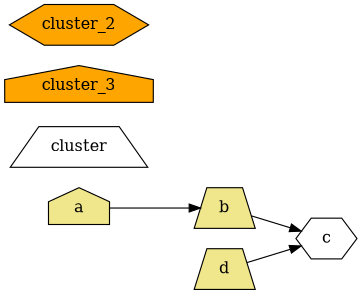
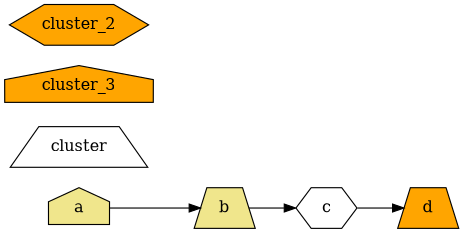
  digraph {
    rankdir=LR
    node [fillcolor=khaki shape=trapezium style=filled]
    a [shape=house]
    b
    c [fillcolor=white shape=hexagon]
-   d
+   d [fillcolor=orange]
    cluster [fillcolor=white]
    n6 [fillcolor=orange label=cluster_3 shape=house]
    n7 [fillcolor=orange label=cluster_2 shape=hexagon]
    subgraph sub_1 {
      label="Subgraph A"
      a
      b
      c
      d
    }
    subgraph sub_2 {
      label="Subgraph B"
      a
      c
    }
    a -> b
    b -> c
-   d -> c
+   c -> d
  }
